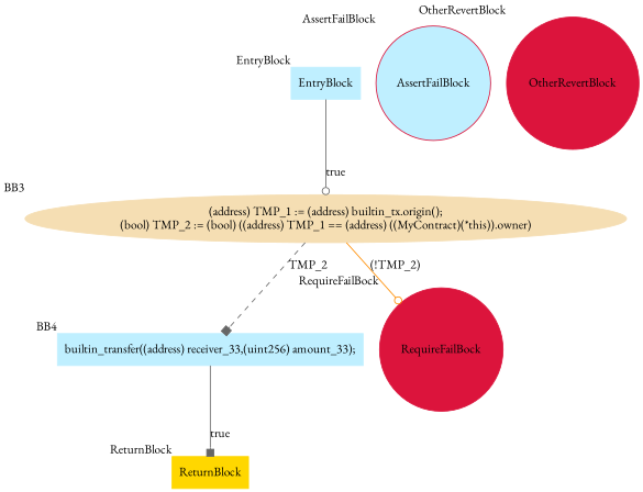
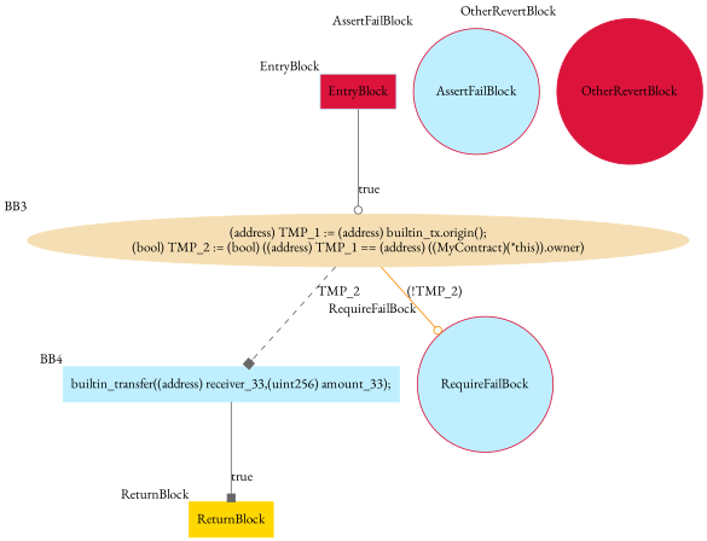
  digraph {
    fontname="EB Garamond"
    node [color=crimson fontname="EB Garamond" shape=box style=filled]
    edge [arrowhead=odot color=gray40 fontname="EB Garamond" style=solid]
-   EntryBlock [color=lightblue1 xlabel=EntryBlock]
+   EntryBlock [color=lightblue1 xlabel=EntryBlock fillcolor=crimson]
    n2 [color=wheat label="(address) TMP_1 := (address) builtin_tx.origin();\n(bool) TMP_2 := (bool) ((address) TMP_1 == (address) ((MyContract)(*this)).owner)" shape=oval xlabel=BB3]
    n3 [color=lightblue1 label="builtin_transfer((address) receiver_33,(uint256) amount_33);" xlabel=BB4]
-   RequireFailBock [shape=circle xlabel=RequireFailBock]
+   RequireFailBock [shape=circle xlabel=RequireFailBock fillcolor=lightblue1]
    ReturnBlock [color=gold xlabel=ReturnBlock]
    AssertFailBlock [fillcolor=lightblue1 shape=circle xlabel=AssertFailBlock]
    OtherRevertBlock [shape=circle xlabel=OtherRevertBlock]
    EntryBlock -> n2 [label=true]
    n2 -> n3 [arrowhead=box label=TMP_2 style=dashed]
    n2 -> RequireFailBock [color=darkorange label="(!TMP_2)"]
    n3 -> ReturnBlock [arrowhead=box label=true]
  }
